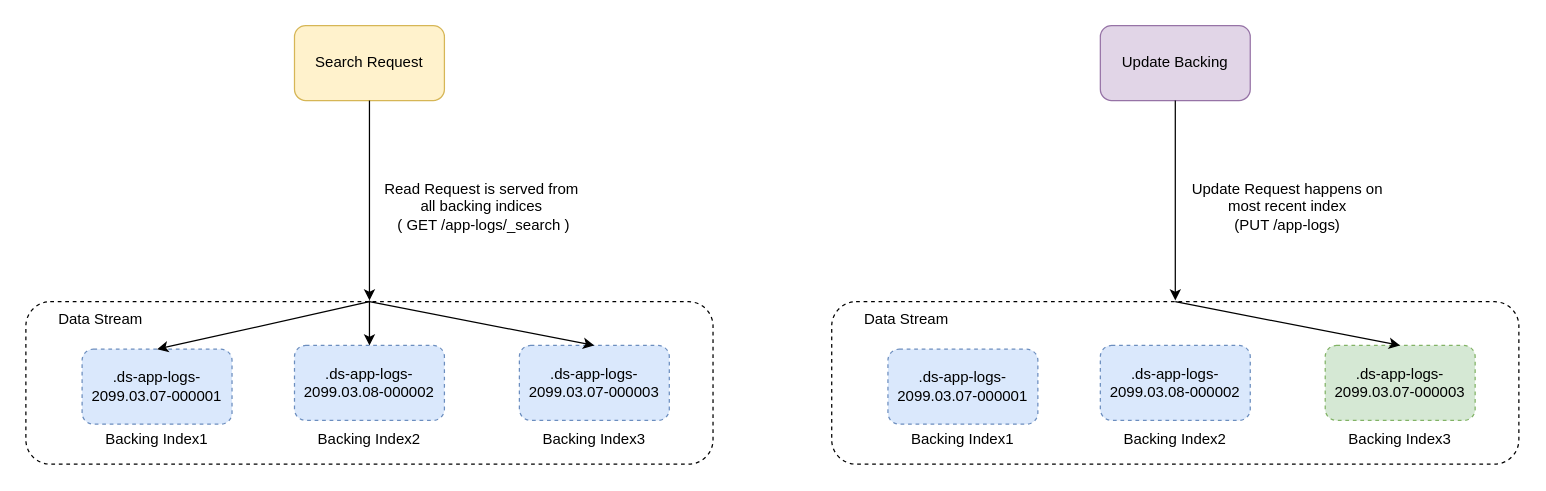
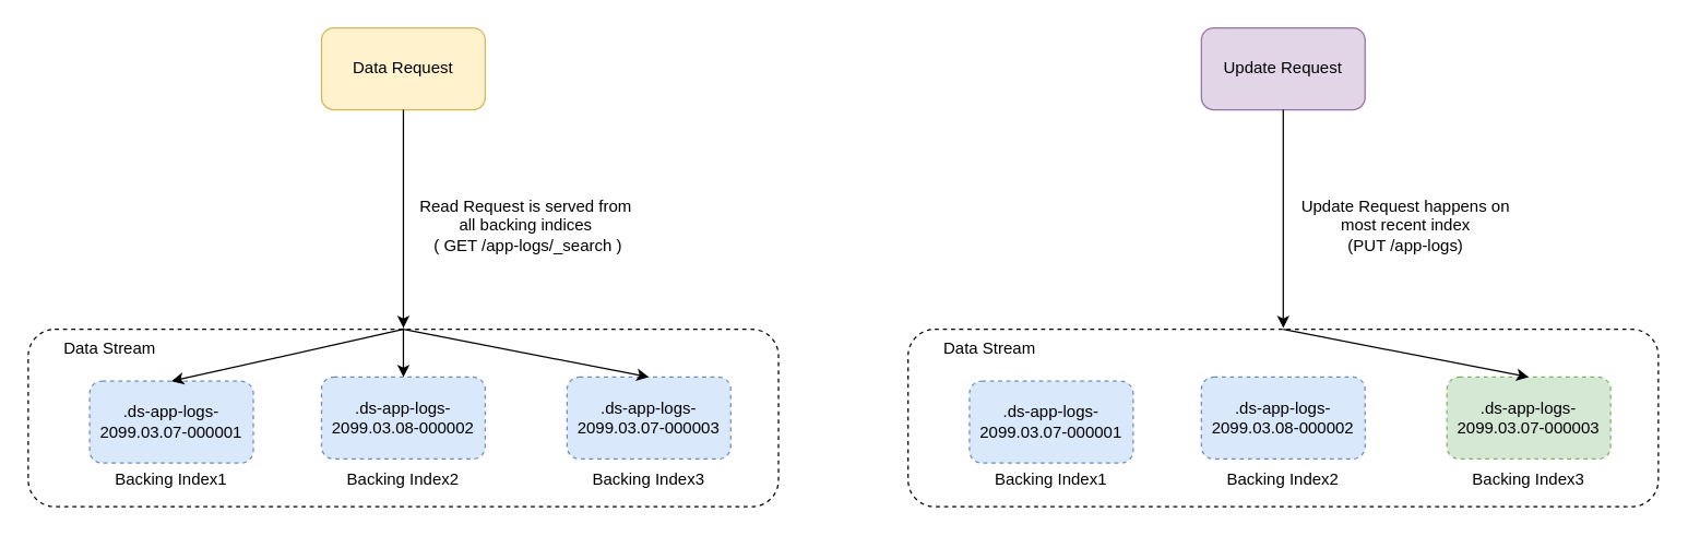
  <mxCell id="0" />
  <mxCell id="1" parent="0" />
  <mxCell id="2" value="" style="rounded=1;whiteSpace=wrap;html=1;dashed=1;" vertex="1" parent="1"><mxGeometry x="20" y="241" width="550" height="130" as="geometry" /></mxCell>
  <mxCell id="3" value=".ds-app-logs-2099.03.07-000001" style="rounded=1;whiteSpace=wrap;html=1;dashed=1;fillColor=#dae8fc;strokeColor=#6c8ebf;" vertex="1" parent="1"><mxGeometry x="65" y="279" width="120" height="60" as="geometry" /></mxCell>
  <mxCell id="4" value=".ds-app-logs-2099.03.08-000002" style="rounded=1;whiteSpace=wrap;html=1;dashed=1;fillColor=#dae8fc;strokeColor=#6c8ebf;" vertex="1" parent="1"><mxGeometry x="235" y="276" width="120" height="60" as="geometry" /></mxCell>
  <mxCell id="5" value=".ds-app-logs-2099.03.07-000003" style="rounded=1;whiteSpace=wrap;html=1;dashed=1;fillColor=#dae8fc;strokeColor=#6c8ebf;" vertex="1" parent="1"><mxGeometry x="415" y="276" width="120" height="60" as="geometry" /></mxCell>
- <mxCell id="6" value="Search Request" style="rounded=1;whiteSpace=wrap;html=1;fillColor=#fff2cc;strokeColor=#d6b656;" vertex="1" parent="1"><mxGeometry x="235" y="20" width="120" height="60" as="geometry" /></mxCell>
+ <mxCell id="6" value="Data Request" style="rounded=1;whiteSpace=wrap;html=1;fillColor=#fff2cc;strokeColor=#d6b656;" vertex="1" parent="1"><mxGeometry x="235" y="20" width="120" height="60" as="geometry" /></mxCell>
  <mxCell id="7" value="Data Stream" style="text;html=1;strokeColor=none;fillColor=none;align=center;verticalAlign=middle;whiteSpace=wrap;rounded=0;" vertex="1" parent="1"><mxGeometry x="25" y="240" width="110" height="30" as="geometry" /></mxCell>
  <mxCell id="8" value="Backing Index1" style="text;html=1;strokeColor=none;fillColor=none;align=center;verticalAlign=middle;whiteSpace=wrap;rounded=0;" vertex="1" parent="1"><mxGeometry x="75" y="336" width="100" height="30" as="geometry" /></mxCell>
  <mxCell id="9" value="Backing Index2" style="text;html=1;strokeColor=none;fillColor=none;align=center;verticalAlign=middle;whiteSpace=wrap;rounded=0;" vertex="1" parent="1"><mxGeometry x="245" y="336" width="100" height="30" as="geometry" /></mxCell>
  <mxCell id="10" value="Backing Index3" style="text;html=1;strokeColor=none;fillColor=none;align=center;verticalAlign=middle;whiteSpace=wrap;rounded=0;" vertex="1" parent="1"><mxGeometry x="425" y="336" width="100" height="30" as="geometry" /></mxCell>
  <mxCell id="11" value="" style="endArrow=classic;html=1;rounded=0;exitX=0.5;exitY=1;exitDx=0;exitDy=0;" edge="1" parent="1" source="6"><mxGeometry width="50" height="50" relative="1" as="geometry"><mxPoint x="295" y="220" as="sourcePoint" /><mxPoint x="295" y="240" as="targetPoint" /></mxGeometry></mxCell>
  <mxCell id="12" value="" style="endArrow=classic;html=1;rounded=0;exitX=0.5;exitY=0;exitDx=0;exitDy=0;entryX=0.5;entryY=0;entryDx=0;entryDy=0;" edge="1" parent="1" source="2" target="3"><mxGeometry width="50" height="50" relative="1" as="geometry"><mxPoint x="295" y="220" as="sourcePoint" /><mxPoint x="345" y="170" as="targetPoint" /></mxGeometry></mxCell>
  <mxCell id="13" value="" style="endArrow=classic;html=1;rounded=0;exitX=0.5;exitY=0;exitDx=0;exitDy=0;entryX=0.5;entryY=0;entryDx=0;entryDy=0;" edge="1" parent="1" source="2" target="5"><mxGeometry width="50" height="50" relative="1" as="geometry"><mxPoint x="310" y="250" as="sourcePoint" /><mxPoint x="135" y="289" as="targetPoint" /></mxGeometry></mxCell>
  <mxCell id="14" value="" style="endArrow=classic;html=1;rounded=0;" edge="1" parent="1" target="4"><mxGeometry width="50" height="50" relative="1" as="geometry"><mxPoint x="295" y="240" as="sourcePoint" /><mxPoint x="485" y="286" as="targetPoint" /></mxGeometry></mxCell>
  <mxCell id="15" value="Read Request is served from all backing indices&lt;br&gt;&amp;nbsp;( GET /app-logs/_search )" style="text;html=1;strokeColor=none;fillColor=none;align=center;verticalAlign=middle;whiteSpace=wrap;rounded=0;" vertex="1" parent="1"><mxGeometry x="305" y="150" width="160" height="30" as="geometry" /></mxCell>
  <mxCell id="16" value="" style="rounded=1;whiteSpace=wrap;html=1;dashed=1;" vertex="1" parent="1"><mxGeometry x="665" y="241" width="550" height="130" as="geometry" /></mxCell>
  <mxCell id="17" value=".ds-app-logs-2099.03.07-000001" style="rounded=1;whiteSpace=wrap;html=1;dashed=1;fillColor=#dae8fc;strokeColor=#6c8ebf;" vertex="1" parent="1"><mxGeometry x="710" y="279" width="120" height="60" as="geometry" /></mxCell>
  <mxCell id="18" value=".ds-app-logs-2099.03.08-000002" style="rounded=1;whiteSpace=wrap;html=1;dashed=1;fillColor=#dae8fc;strokeColor=#6c8ebf;" vertex="1" parent="1"><mxGeometry x="880" y="276" width="120" height="60" as="geometry" /></mxCell>
  <mxCell id="19" value=".ds-app-logs-2099.03.07-000003" style="rounded=1;whiteSpace=wrap;html=1;dashed=1;fillColor=#d5e8d4;strokeColor=#82b366;" vertex="1" parent="1"><mxGeometry x="1060" y="276" width="120" height="60" as="geometry" /></mxCell>
- <mxCell id="20" value="Update Backing" style="rounded=1;whiteSpace=wrap;html=1;fillColor=#e1d5e7;strokeColor=#9673a6;" vertex="1" parent="1"><mxGeometry x="880" y="20" width="120" height="60" as="geometry" /></mxCell>
+ <mxCell id="20" value="Update Request" style="rounded=1;whiteSpace=wrap;html=1;fillColor=#e1d5e7;strokeColor=#9673a6;" vertex="1" parent="1"><mxGeometry x="880" y="20" width="120" height="60" as="geometry" /></mxCell>
  <mxCell id="21" value="Data Stream" style="text;html=1;strokeColor=none;fillColor=none;align=center;verticalAlign=middle;whiteSpace=wrap;rounded=0;" vertex="1" parent="1"><mxGeometry x="670" y="240" width="110" height="30" as="geometry" /></mxCell>
  <mxCell id="22" value="Backing Index1" style="text;html=1;strokeColor=none;fillColor=none;align=center;verticalAlign=middle;whiteSpace=wrap;rounded=0;" vertex="1" parent="1"><mxGeometry x="720" y="336" width="100" height="30" as="geometry" /></mxCell>
  <mxCell id="23" value="Backing Index2" style="text;html=1;strokeColor=none;fillColor=none;align=center;verticalAlign=middle;whiteSpace=wrap;rounded=0;" vertex="1" parent="1"><mxGeometry x="890" y="336" width="100" height="30" as="geometry" /></mxCell>
  <mxCell id="24" value="Backing Index3" style="text;html=1;strokeColor=none;fillColor=none;align=center;verticalAlign=middle;whiteSpace=wrap;rounded=0;" vertex="1" parent="1"><mxGeometry x="1070" y="336" width="100" height="30" as="geometry" /></mxCell>
  <mxCell id="25" value="" style="endArrow=classic;html=1;rounded=0;exitX=0.5;exitY=1;exitDx=0;exitDy=0;" edge="1" parent="1" source="20"><mxGeometry width="50" height="50" relative="1" as="geometry"><mxPoint x="940" y="220" as="sourcePoint" /><mxPoint x="940" y="240" as="targetPoint" /></mxGeometry></mxCell>
  <mxCell id="26" value="" style="endArrow=classic;html=1;rounded=0;exitX=0.5;exitY=0;exitDx=0;exitDy=0;entryX=0.5;entryY=0;entryDx=0;entryDy=0;" edge="1" parent="1" source="16" target="19"><mxGeometry width="50" height="50" relative="1" as="geometry"><mxPoint x="955" y="250" as="sourcePoint" /><mxPoint x="780" y="289" as="targetPoint" /></mxGeometry></mxCell>
  <mxCell id="27" value="Update Request happens on most recent index &lt;br&gt;(PUT /app-logs)" style="text;html=1;strokeColor=none;fillColor=none;align=center;verticalAlign=middle;whiteSpace=wrap;rounded=0;" vertex="1" parent="1"><mxGeometry x="950" y="150" width="160" height="30" as="geometry" /></mxCell>
